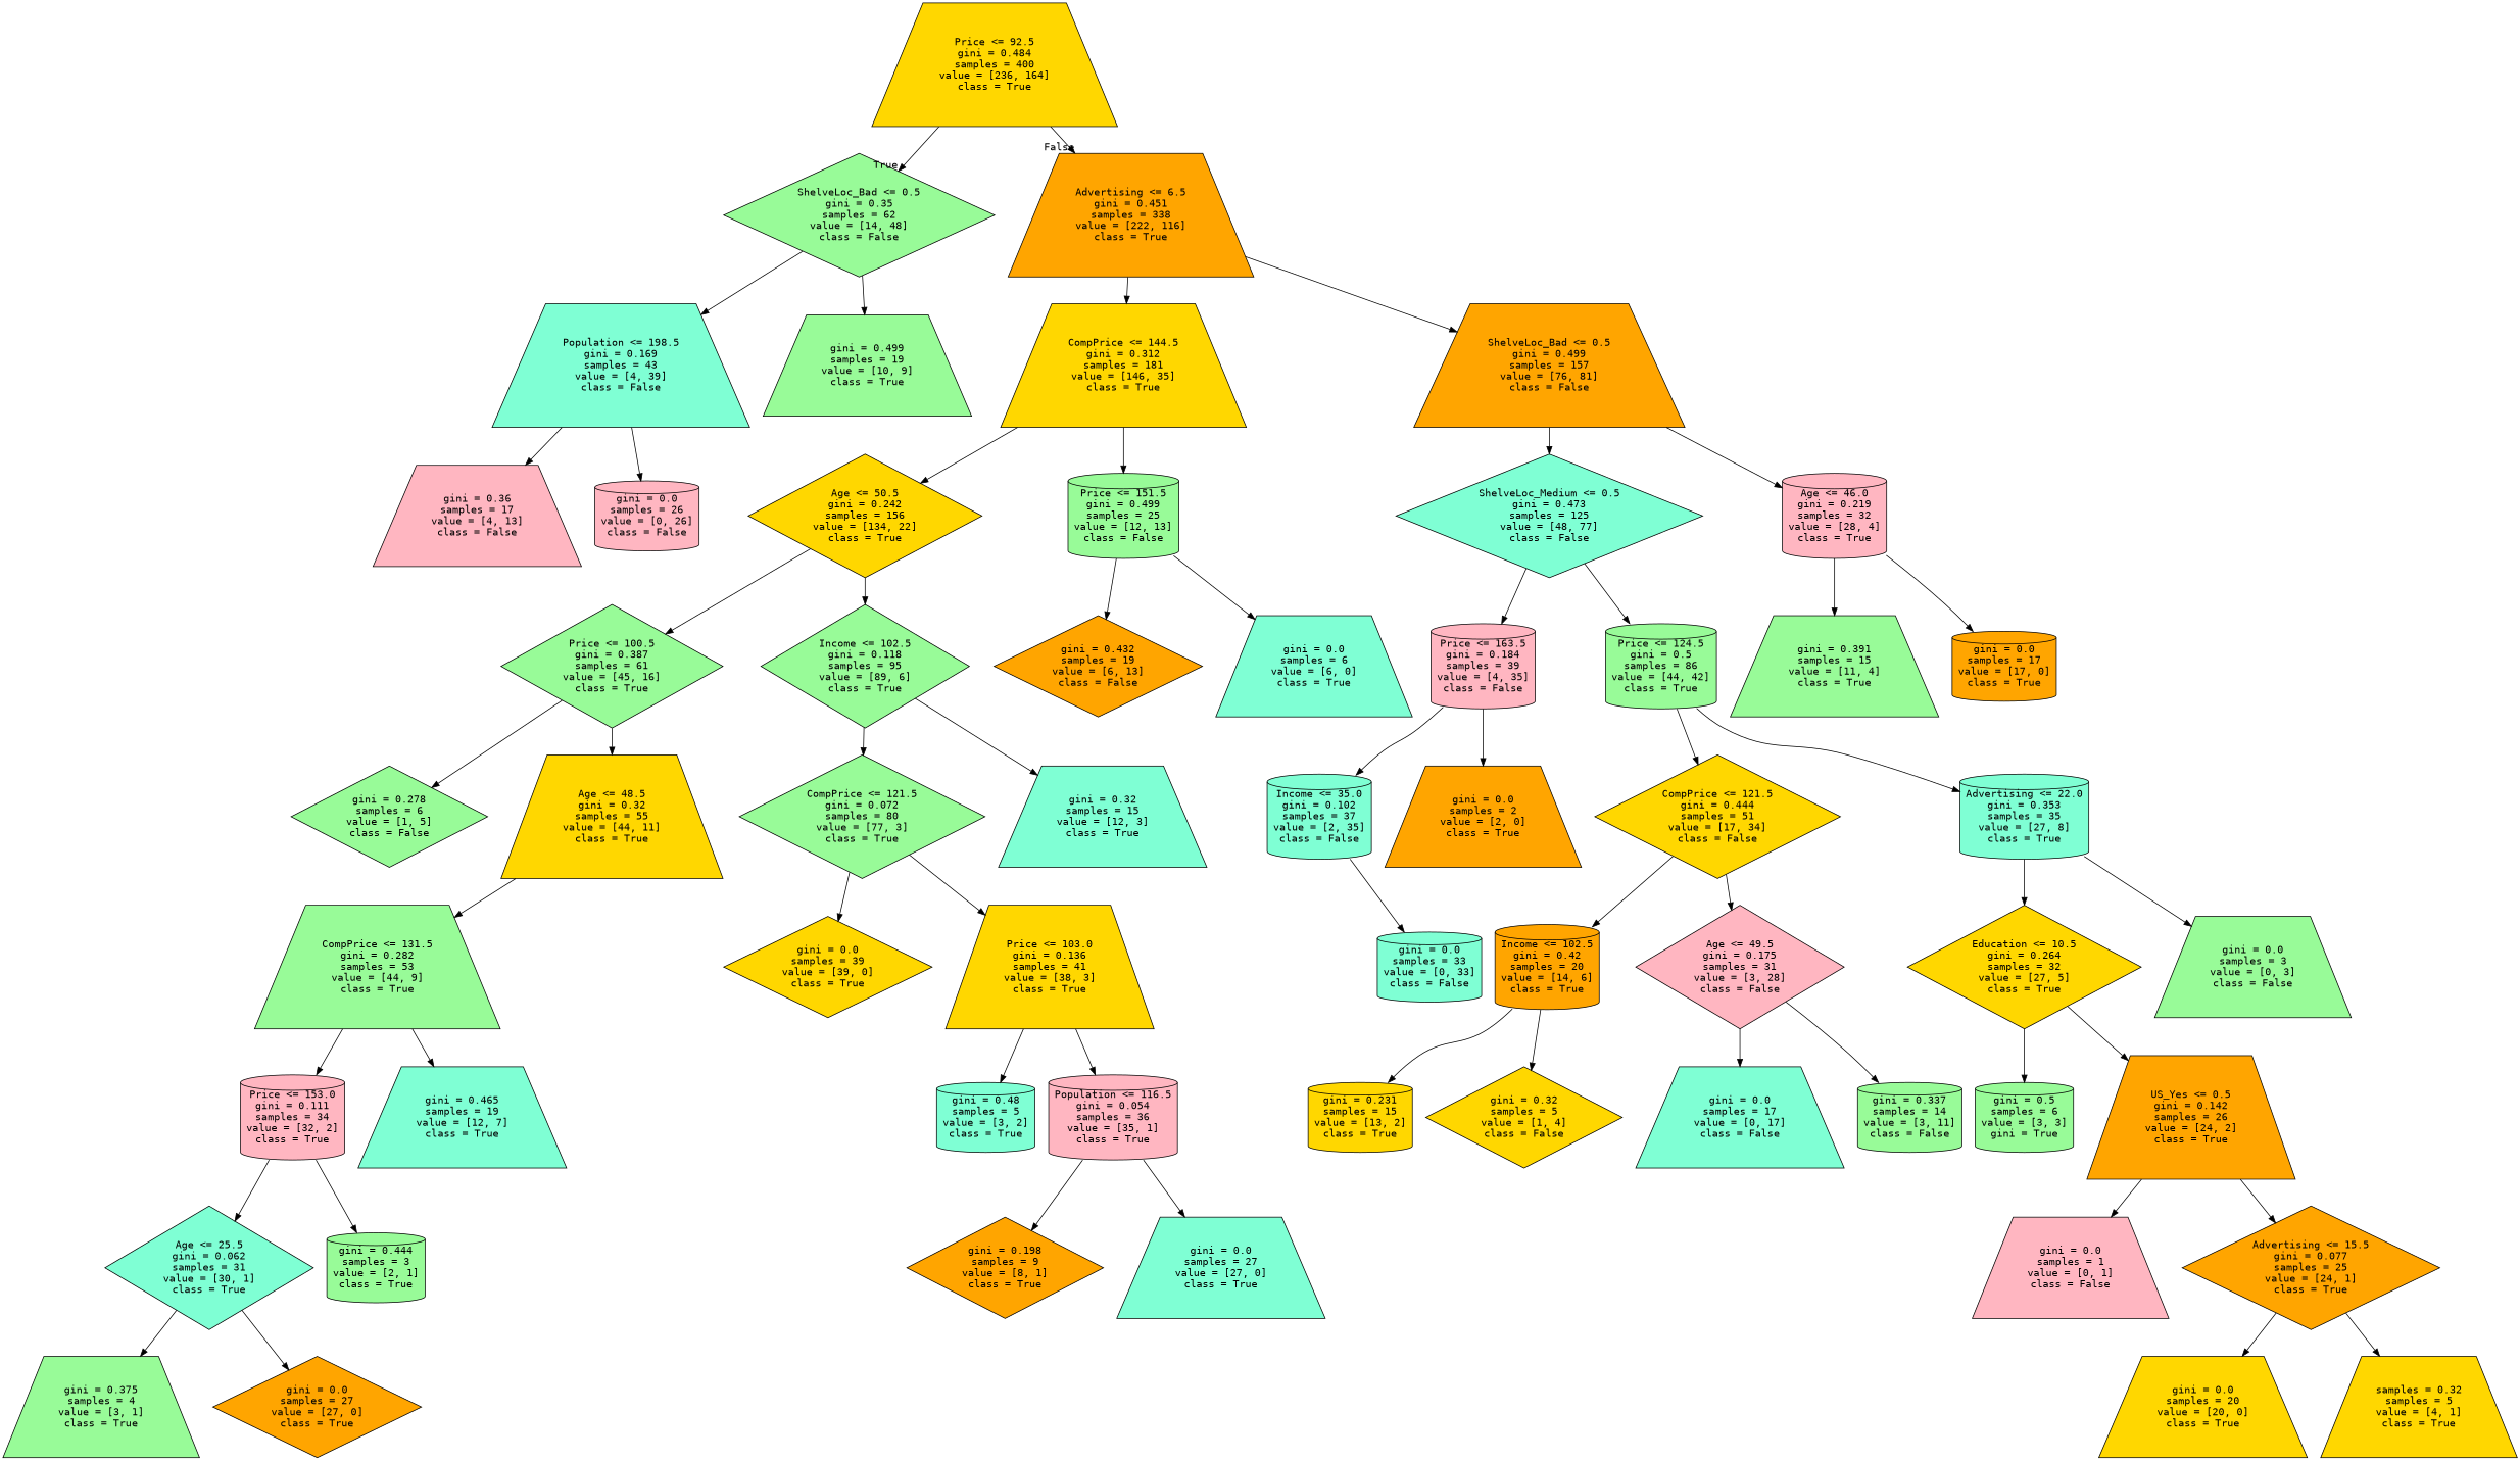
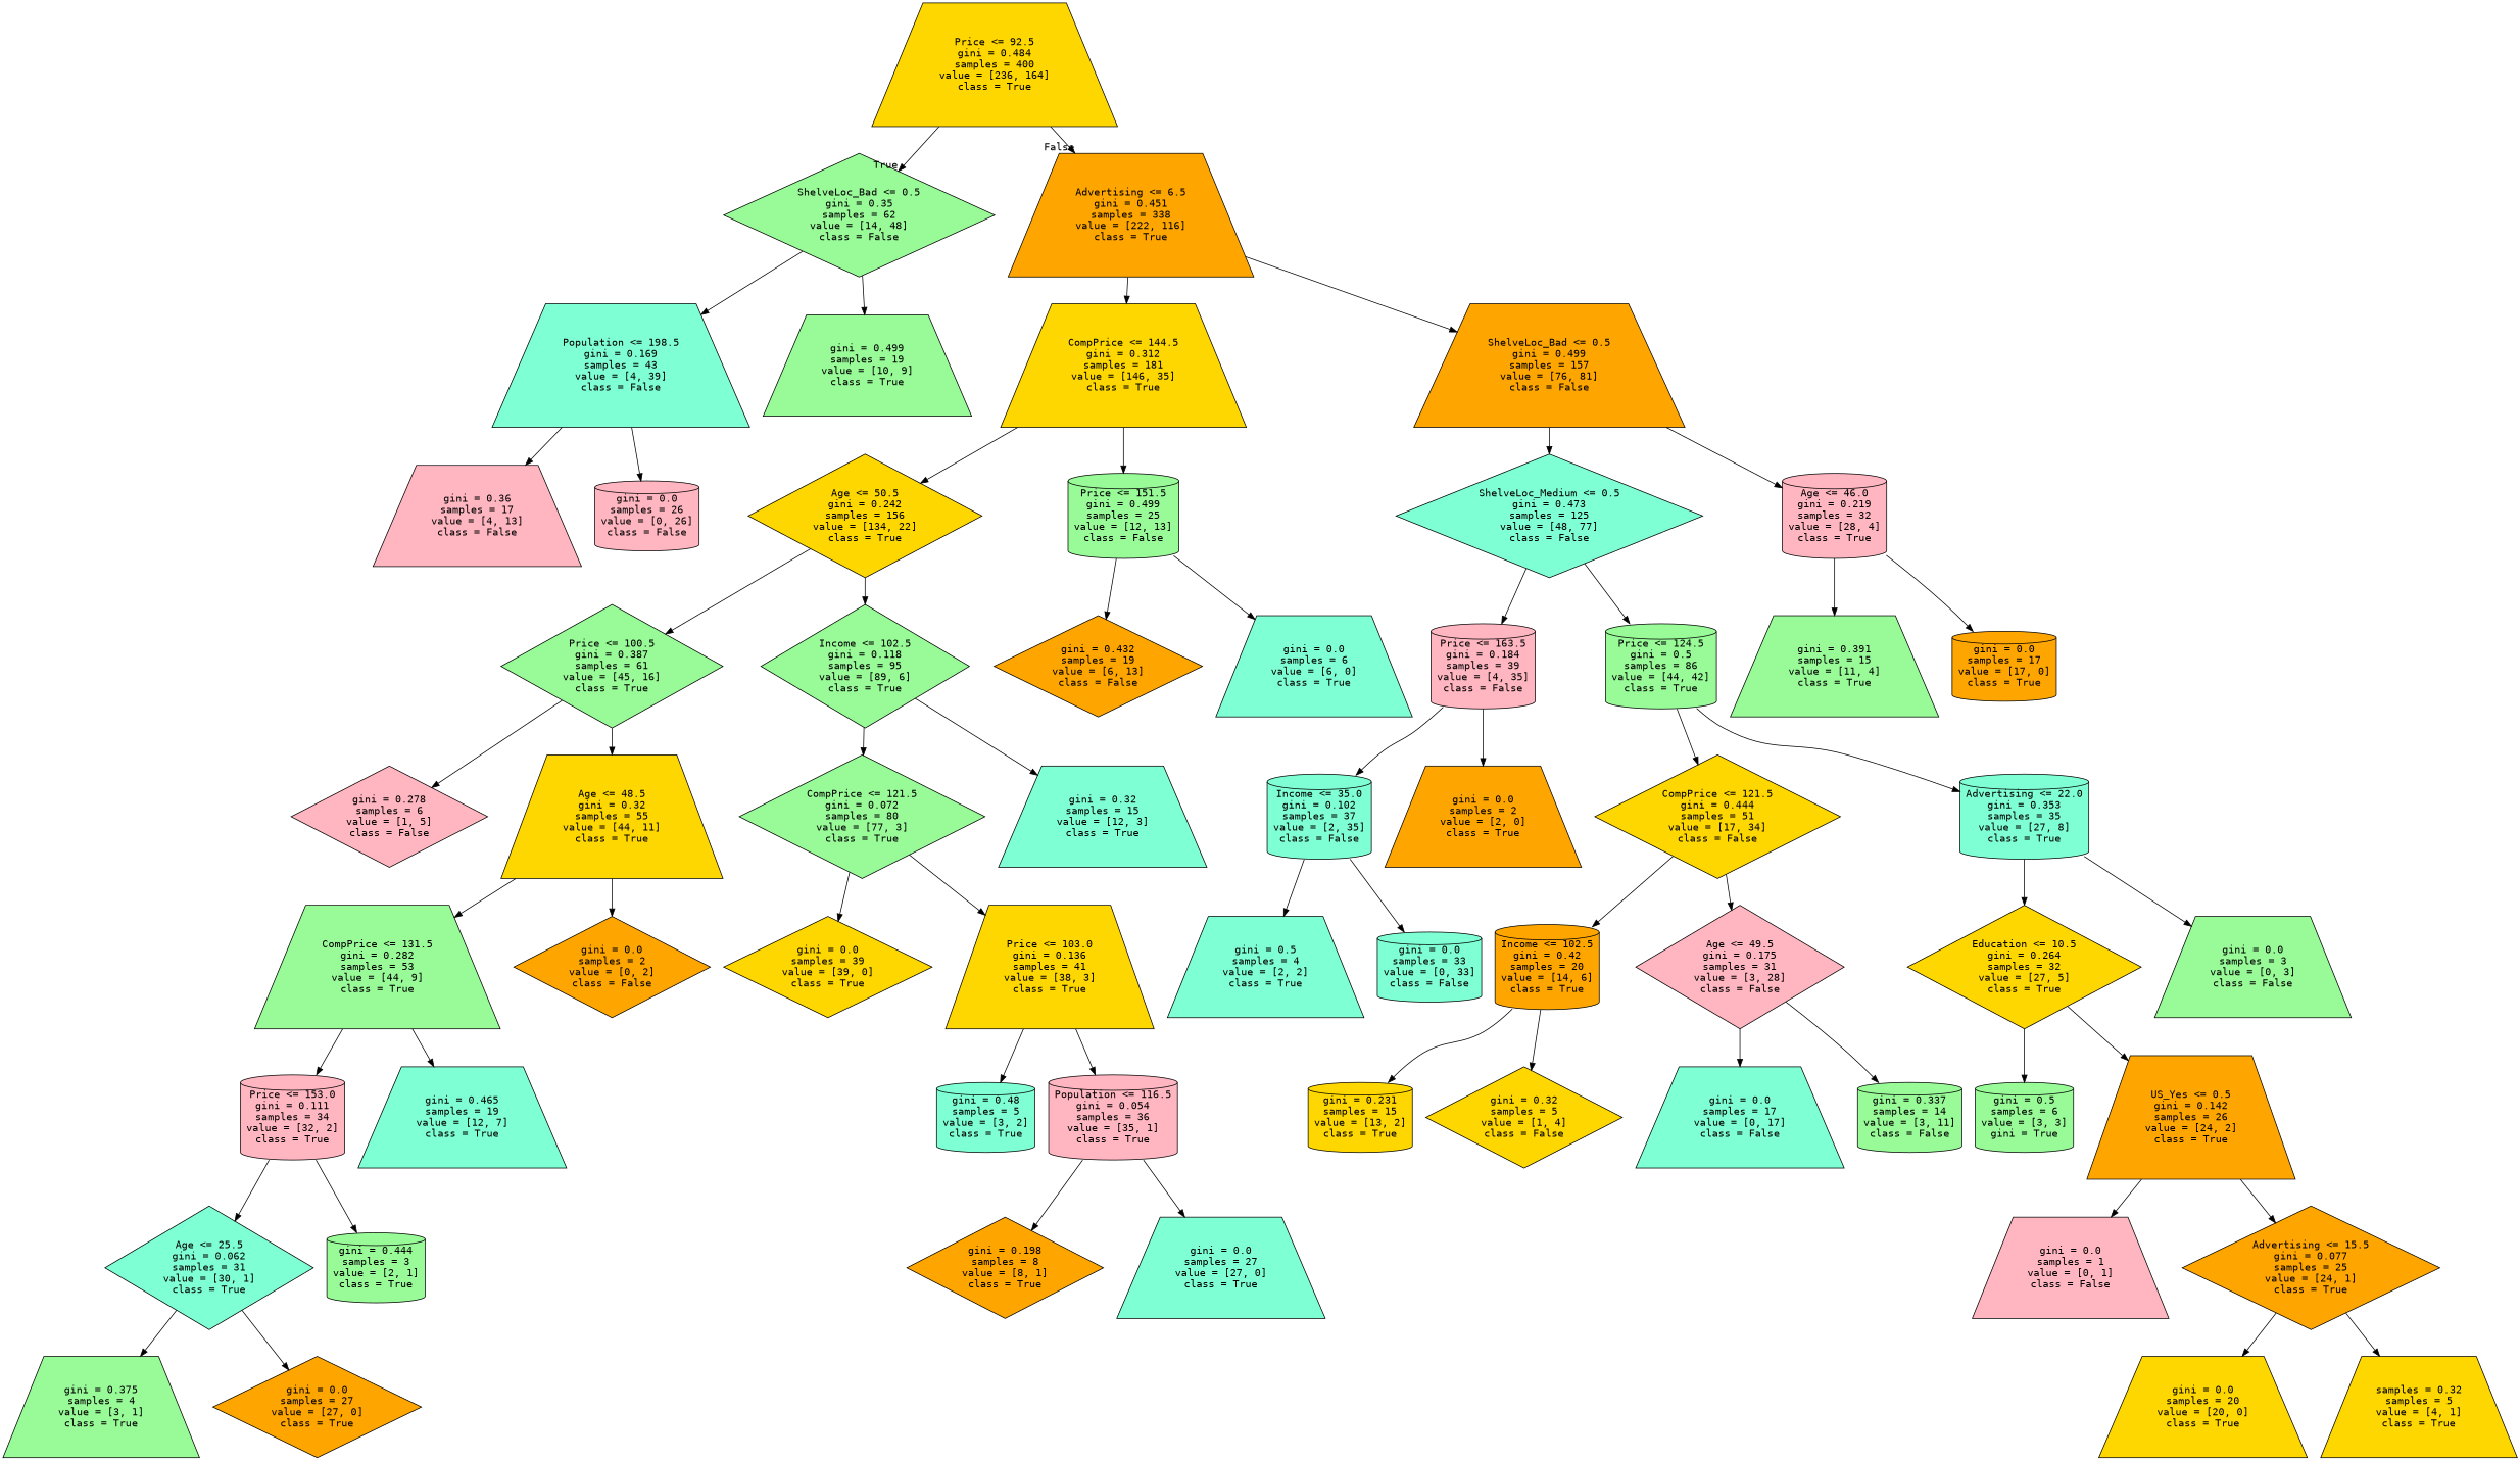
  digraph {
    fontname="DejaVu Sans Mono"
    node [color=black fillcolor=palegreen fontname="DejaVu Sans Mono" shape=trapezium style=filled]
    edge [fontname="DejaVu Sans Mono"]
    n1 [fillcolor=gold label="Price <= 92.5\ngini = 0.484\nsamples = 400\nvalue = [236, 164]\nclass = True"]
    n2 [label="ShelveLoc_Bad <= 0.5\ngini = 0.35\nsamples = 62\nvalue = [14, 48]\nclass = False" shape=diamond]
    n3 [fillcolor=orange label="Advertising <= 6.5\ngini = 0.451\nsamples = 338\nvalue = [222, 116]\nclass = True"]
    n4 [fillcolor=aquamarine label="Population <= 198.5\ngini = 0.169\nsamples = 43\nvalue = [4, 39]\nclass = False"]
    n5 [label="gini = 0.499\nsamples = 19\nvalue = [10, 9]\nclass = True"]
    n6 [fillcolor=gold label="CompPrice <= 144.5\ngini = 0.312\nsamples = 181\nvalue = [146, 35]\nclass = True"]
    n7 [fillcolor=orange label="ShelveLoc_Bad <= 0.5\ngini = 0.499\nsamples = 157\nvalue = [76, 81]\nclass = False"]
    n8 [fillcolor=lightpink label="gini = 0.36\nsamples = 17\nvalue = [4, 13]\nclass = False"]
    n9 [fillcolor=lightpink label="gini = 0.0\nsamples = 26\nvalue = [0, 26]\nclass = False" shape=cylinder]
    n10 [fillcolor=gold label="Age <= 50.5\ngini = 0.242\nsamples = 156\nvalue = [134, 22]\nclass = True" shape=diamond]
    n11 [label="Price <= 151.5\ngini = 0.499\nsamples = 25\nvalue = [12, 13]\nclass = False" shape=cylinder]
    n12 [fillcolor=aquamarine label="ShelveLoc_Medium <= 0.5\ngini = 0.473\nsamples = 125\nvalue = [48, 77]\nclass = False" shape=diamond]
    n13 [fillcolor=lightpink label="Age <= 46.0\ngini = 0.219\nsamples = 32\nvalue = [28, 4]\nclass = True" shape=cylinder]
    n14 [label="Price <= 100.5\ngini = 0.387\nsamples = 61\nvalue = [45, 16]\nclass = True" shape=diamond]
    n15 [label="Income <= 102.5\ngini = 0.118\nsamples = 95\nvalue = [89, 6]\nclass = True" shape=diamond]
    n16 [fillcolor=orange label="gini = 0.432\nsamples = 19\nvalue = [6, 13]\nclass = False" shape=diamond]
    n17 [fillcolor=aquamarine label="gini = 0.0\nsamples = 6\nvalue = [6, 0]\nclass = True"]
-   n18 [label="gini = 0.278\nsamples = 6\nvalue = [1, 5]\nclass = False" shape=diamond]
+   n18 [fillcolor=lightpink label="gini = 0.278\nsamples = 6\nvalue = [1, 5]\nclass = False" shape=diamond]
    n19 [fillcolor=gold label="Age <= 48.5\ngini = 0.32\nsamples = 55\nvalue = [44, 11]\nclass = True"]
    n20 [label="CompPrice <= 121.5\ngini = 0.072\nsamples = 80\nvalue = [77, 3]\nclass = True" shape=diamond]
    n21 [fillcolor=aquamarine label="gini = 0.32\nsamples = 15\nvalue = [12, 3]\nclass = True"]
    n22 [label="CompPrice <= 131.5\ngini = 0.282\nsamples = 53\nvalue = [44, 9]\nclass = True"]
+   n23 [fillcolor=orange label="gini = 0.0\nsamples = 2\nvalue = [0, 2]\nclass = False" shape=diamond]
    n24 [fillcolor=lightpink label="Price <= 153.0\ngini = 0.111\nsamples = 34\nvalue = [32, 2]\nclass = True" shape=cylinder]
    n25 [fillcolor=aquamarine label="gini = 0.465\nsamples = 19\nvalue = [12, 7]\nclass = True"]
    n26 [fillcolor=aquamarine label="Age <= 25.5\ngini = 0.062\nsamples = 31\nvalue = [30, 1]\nclass = True" shape=diamond]
    n27 [label="gini = 0.444\nsamples = 3\nvalue = [2, 1]\nclass = True" shape=cylinder]
    n28 [label="gini = 0.375\nsamples = 4\nvalue = [3, 1]\nclass = True"]
    n29 [fillcolor=orange label="gini = 0.0\nsamples = 27\nvalue = [27, 0]\nclass = True" shape=diamond]
    n30 [fillcolor=gold label="gini = 0.0\nsamples = 39\nvalue = [39, 0]\nclass = True" shape=diamond]
    n31 [fillcolor=gold label="Price <= 103.0\ngini = 0.136\nsamples = 41\nvalue = [38, 3]\nclass = True"]
    n32 [fillcolor=aquamarine label="gini = 0.48\nsamples = 5\nvalue = [3, 2]\nclass = True" shape=cylinder]
    n33 [fillcolor=lightpink label="Population <= 116.5\ngini = 0.054\nsamples = 36\nvalue = [35, 1]\nclass = True" shape=cylinder]
-   n34 [fillcolor=orange label="gini = 0.198\nsamples = 9\nvalue = [8, 1]\nclass = True" shape=diamond]
+   n34 [fillcolor=orange label="gini = 0.198\nsamples = 8\nvalue = [8, 1]\nclass = True" shape=diamond]
    n35 [fillcolor=aquamarine label="gini = 0.0\nsamples = 27\nvalue = [27, 0]\nclass = True"]
    n36 [fillcolor=lightpink label="Price <= 163.5\ngini = 0.184\nsamples = 39\nvalue = [4, 35]\nclass = False" shape=cylinder]
    n37 [label="Price <= 124.5\ngini = 0.5\nsamples = 86\nvalue = [44, 42]\nclass = True" shape=cylinder]
    n38 [label="gini = 0.391\nsamples = 15\nvalue = [11, 4]\nclass = True"]
    n39 [fillcolor=orange label="gini = 0.0\nsamples = 17\nvalue = [17, 0]\nclass = True" shape=cylinder]
    n40 [fillcolor=aquamarine label="Income <= 35.0\ngini = 0.102\nsamples = 37\nvalue = [2, 35]\nclass = False" shape=cylinder]
    n41 [fillcolor=orange label="gini = 0.0\nsamples = 2\nvalue = [2, 0]\nclass = True"]
    n42 [fillcolor=gold label="CompPrice <= 121.5\ngini = 0.444\nsamples = 51\nvalue = [17, 34]\nclass = False" shape=diamond]
    n43 [fillcolor=aquamarine label="Advertising <= 22.0\ngini = 0.353\nsamples = 35\nvalue = [27, 8]\nclass = True" shape=cylinder]
+   n44 [fillcolor=aquamarine label="gini = 0.5\nsamples = 4\nvalue = [2, 2]\nclass = True"]
    n45 [fillcolor=aquamarine label="gini = 0.0\nsamples = 33\nvalue = [0, 33]\nclass = False" shape=cylinder]
    n46 [fillcolor=orange label="Income <= 102.5\ngini = 0.42\nsamples = 20\nvalue = [14, 6]\nclass = True" shape=cylinder]
    n47 [fillcolor=lightpink label="Age <= 49.5\ngini = 0.175\nsamples = 31\nvalue = [3, 28]\nclass = False" shape=diamond]
    n48 [fillcolor=gold label="Education <= 10.5\ngini = 0.264\nsamples = 32\nvalue = [27, 5]\nclass = True" shape=diamond]
    n49 [label="gini = 0.0\nsamples = 3\nvalue = [0, 3]\nclass = False"]
    n50 [fillcolor=gold label="gini = 0.231\nsamples = 15\nvalue = [13, 2]\nclass = True" shape=cylinder]
    n51 [fillcolor=gold label="gini = 0.32\nsamples = 5\nvalue = [1, 4]\nclass = False" shape=diamond]
    n52 [fillcolor=aquamarine label="gini = 0.0\nsamples = 17\nvalue = [0, 17]\nclass = False"]
    n53 [label="gini = 0.337\nsamples = 14\nvalue = [3, 11]\nclass = False" shape=cylinder]
    n54 [label="gini = 0.5\nsamples = 6\nvalue = [3, 3]\ngini = True" shape=cylinder]
    n55 [fillcolor=orange label="US_Yes <= 0.5\ngini = 0.142\nsamples = 26\nvalue = [24, 2]\nclass = True"]
    n56 [fillcolor=lightpink label="gini = 0.0\nsamples = 1\nvalue = [0, 1]\nclass = False"]
    n57 [fillcolor=orange label="Advertising <= 15.5\ngini = 0.077\nsamples = 25\nvalue = [24, 1]\nclass = True" shape=diamond]
    n58 [fillcolor=gold label="gini = 0.0\nsamples = 20\nvalue = [20, 0]\nclass = True"]
    n59 [fillcolor=gold label="samples = 0.32\nsamples = 5\nvalue = [4, 1]\nclass = True"]
    n1 -> n2 [headlabel=True labelangle=45 labeldistance=2.5]
    n1 -> n3 [headlabel=False labelangle=-45 labeldistance=2.5]
    n2 -> n4
    n2 -> n5
    n3 -> n6
    n3 -> n7
    n4 -> n8
    n4 -> n9
    n6 -> n10
    n6 -> n11
    n7 -> n12
    n7 -> n13
    n10 -> n14
    n10 -> n15
    n11 -> n16
    n11 -> n17
    n12 -> n36
    n12 -> n37
    n13 -> n38
    n13 -> n39
    n14 -> n18
    n14 -> n19
    n15 -> n20
    n15 -> n21
    n19 -> n22
+   n19 -> n23
    n20 -> n30
    n20 -> n31
    n22 -> n24
    n22 -> n25
    n24 -> n26
    n24 -> n27
    n26 -> n28
    n26 -> n29
    n31 -> n32
    n31 -> n33
    n33 -> n34
    n33 -> n35
    n36 -> n40
    n36 -> n41
    n37 -> n42
    n37 -> n43
+   n40 -> n44
    n40 -> n45
    n42 -> n46
    n42 -> n47
    n43 -> n48
    n43 -> n49
    n46 -> n50
    n46 -> n51
    n47 -> n52
    n47 -> n53
    n48 -> n54
    n48 -> n55
    n55 -> n56
    n55 -> n57
    n57 -> n58
    n57 -> n59
  }
